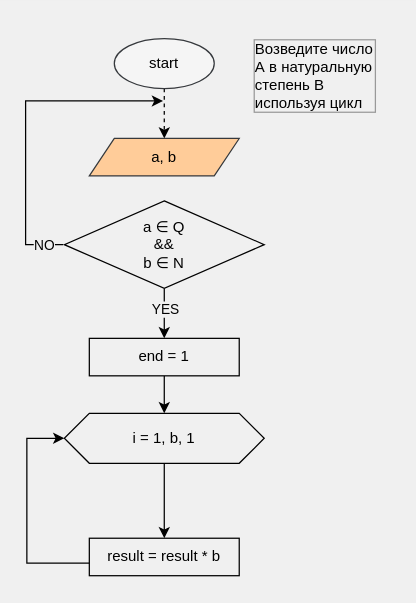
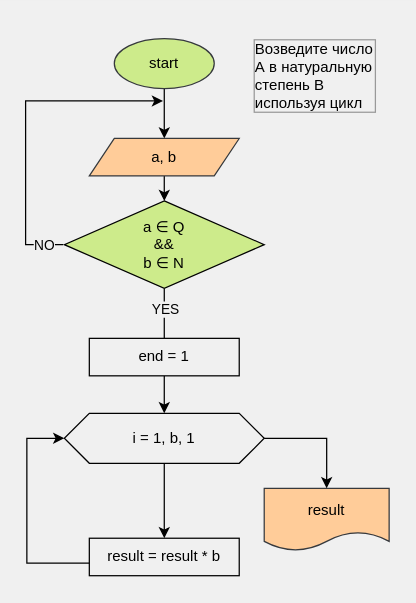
  <mxCell id="0" />
  <mxCell id="1" parent="0" />
- <mxCell id="2" value="" style="edgeStyle=none;html=1;rounded=0;strokeColor=#000000;dashed=1;" parent="1" source="3" target="5" edge="1"><mxGeometry relative="1" as="geometry" /></mxCell>
- <mxCell id="3" value="start" style="ellipse;whiteSpace=wrap;html=1;fillColor=#f5f5f5;strokeColor=#36393d;fontColor=#000000;" parent="1" vertex="1"><mxGeometry x="91" y="30" width="80" height="40" as="geometry" /></mxCell>
+ <mxCell id="2" value="" style="edgeStyle=none;html=1;rounded=0;strokeColor=#000000;" parent="1" source="3" target="5" edge="1"><mxGeometry relative="1" as="geometry" /></mxCell>
+ <mxCell id="3" value="start" style="ellipse;whiteSpace=wrap;html=1;fillColor=#cdeb8b;strokeColor=#36393d;fontColor=#000000;" parent="1" vertex="1"><mxGeometry x="91" y="30" width="80" height="40" as="geometry" /></mxCell>
+ <mxCell id="4" value="" style="edgeStyle=none;html=1;rounded=0;strokeColor=#000000;" parent="1" source="5" target="10" edge="1"><mxGeometry relative="1" as="geometry" /></mxCell>
  <mxCell id="5" value="a, b" style="shape=parallelogram;perimeter=parallelogramPerimeter;whiteSpace=wrap;html=1;fixedSize=1;fillColor=#ffcc99;strokeColor=#36393d;fontColor=#000000;" parent="1" vertex="1"><mxGeometry x="71" y="110" width="120" height="30" as="geometry" /></mxCell>
  <mxCell id="6" style="edgeStyle=none;html=1;exitX=0;exitY=0.5;exitDx=0;exitDy=0;rounded=0;strokeColor=#000000;" parent="1" edge="1"><mxGeometry relative="1" as="geometry"><mxPoint x="130" y="80" as="targetPoint" /><mxPoint x="50" y="195" as="sourcePoint" /><Array as="points"><mxPoint x="20" y="195" /><mxPoint x="20" y="80" /></Array></mxGeometry></mxCell>
  <mxCell id="7" value="NO" style="edgeLabel;html=1;align=center;verticalAlign=middle;resizable=0;points=[];fontColor=#000000;labelBackgroundColor=#F0F0F0;" parent="6" vertex="1" connectable="0"><mxGeometry x="-0.835" y="-1" relative="1" as="geometry"><mxPoint x="5" y="1" as="offset" /></mxGeometry></mxCell>
- <mxCell id="8" value="" style="edgeStyle=none;rounded=0;html=1;fontColor=#000000;strokeColor=#000000;entryX=0.5;entryY=0;entryDx=0;entryDy=0;" parent="1" source="10" target="19" edge="1"><mxGeometry relative="1" as="geometry"><mxPoint x="131" y="270" as="targetPoint" /></mxGeometry></mxCell>
+ <mxCell id="8" value="" style="edgeStyle=none;rounded=0;html=1;fontColor=#000000;strokeColor=#000000;entryX=0.5;entryY=0;entryDx=0;entryDy=0;endArrow=none;" parent="1" source="10" target="19" edge="1"><mxGeometry relative="1" as="geometry"><mxPoint x="131" y="270" as="targetPoint" /></mxGeometry></mxCell>
  <mxCell id="9" value="YES" style="edgeLabel;html=1;align=center;verticalAlign=middle;resizable=0;points=[];fontColor=#000000;labelBackgroundColor=#F0F0F0;" parent="8" vertex="1" connectable="0"><mxGeometry x="-0.562" y="1" relative="1" as="geometry"><mxPoint x="-1" y="7" as="offset" /></mxGeometry></mxCell>
- <mxCell id="10" value="a ∈ Q&#10;&amp;&amp;&#10;b ∈ N" style="rhombus;whiteSpace=wrap;fontColor=#000000;fillColor=#F0F0F0;strokeColor=#000000;" parent="1" vertex="1"><mxGeometry x="51" y="160" width="160" height="70" as="geometry" /></mxCell>
+ <mxCell id="10" value="a ∈ Q&#10;&amp;&amp;&#10;b ∈ N" style="rhombus;whiteSpace=wrap;fontColor=#000000;fillColor=#cdeb8b;strokeColor=#000000;" parent="1" vertex="1"><mxGeometry x="51" y="160" width="160" height="70" as="geometry" /></mxCell>
  <mxCell id="11" value="Возведите число А в натуральную степень B используя цикл" style="text;strokeColor=none;fillColor=none;align=left;verticalAlign=middle;rounded=0;labelBackgroundColor=#F0F0F0;fontColor=#000000;labelBorderColor=#999999;whiteSpace=wrap;" parent="1" vertex="1"><mxGeometry x="201" y="20" width="100" height="80" as="geometry" /></mxCell>
+ <mxCell id="12" value="result" style="shape=document;whiteSpace=wrap;html=1;boundedLbl=1;labelBackgroundColor=none;strokeColor=#36393d;fillColor=#ffcc99;fontColor=#000000;" parent="1" vertex="1"><mxGeometry x="211" y="390" width="100" height="50" as="geometry" /></mxCell>
  <mxCell id="13" value="" style="edgeStyle=none;rounded=0;html=1;fontFamily=Helvetica;fontSize=12;fontColor=#000000;strokeColor=#000000;" edge="1" parent="1" source="14" target="17"><mxGeometry relative="1" as="geometry" /></mxCell>
  <mxCell id="14" value="i = 1, b, 1" style="shape=hexagon;perimeter=hexagonPerimeter2;whiteSpace=wrap;html=1;fixedSize=1;fontFamily=Helvetica;fontSize=12;fontColor=#000000;strokeColor=#000000;fillColor=#F0F0F0;" vertex="1" parent="1"><mxGeometry x="51" y="330" width="160" height="40" as="geometry" /></mxCell>
+ <mxCell id="15" value="" style="edgeStyle=none;rounded=0;html=1;fontFamily=Helvetica;fontSize=12;fontColor=#000000;strokeColor=#000000;exitX=1;exitY=0.5;exitDx=0;exitDy=0;entryX=0.5;entryY=0;entryDx=0;entryDy=0;" edge="1" parent="1" source="14" target="12"><mxGeometry relative="1" as="geometry"><Array as="points"><mxPoint x="261" y="350" /></Array></mxGeometry></mxCell>
  <mxCell id="16" style="edgeStyle=none;rounded=0;html=1;exitX=0.5;exitY=1;exitDx=0;exitDy=0;entryX=0;entryY=0.5;entryDx=0;entryDy=0;fontFamily=Helvetica;fontSize=12;fontColor=#000000;strokeColor=#000000;" edge="1" parent="1" source="17" target="14"><mxGeometry relative="1" as="geometry"><Array as="points"><mxPoint x="131" y="450" /><mxPoint x="21" y="450" /><mxPoint x="21" y="350" /></Array></mxGeometry></mxCell>
  <mxCell id="17" value="result = result * b" style="whiteSpace=wrap;html=1;fillColor=#F0F0F0;strokeColor=#000000;fontColor=#000000;" vertex="1" parent="1"><mxGeometry x="71" y="430" width="120" height="30" as="geometry" /></mxCell>
  <mxCell id="18" value="" style="edgeStyle=none;rounded=0;html=1;fontFamily=Helvetica;fontSize=12;fontColor=#000000;strokeColor=#000000;" edge="1" parent="1" source="19"><mxGeometry relative="1" as="geometry"><mxPoint x="131" y="330" as="targetPoint" /></mxGeometry></mxCell>
  <mxCell id="19" value="end = 1" style="whiteSpace=wrap;html=1;fillColor=#F0F0F0;strokeColor=#000000;fontColor=#000000;" vertex="1" parent="1"><mxGeometry x="71" y="270" width="120" height="30" as="geometry" /></mxCell>
